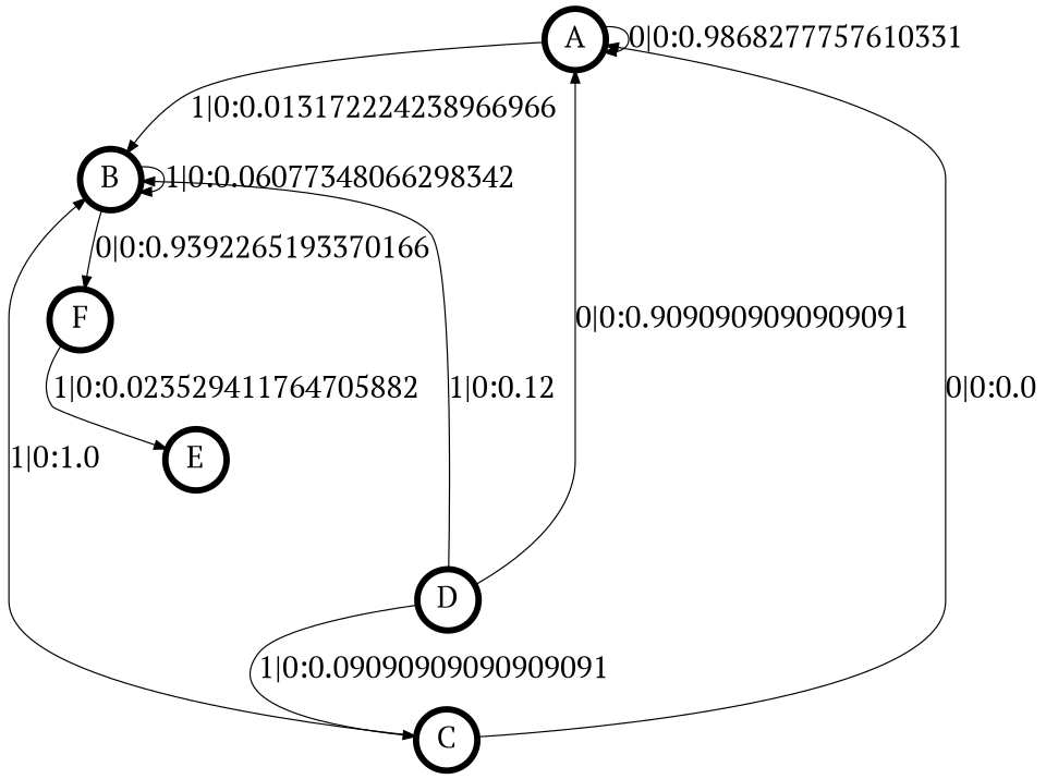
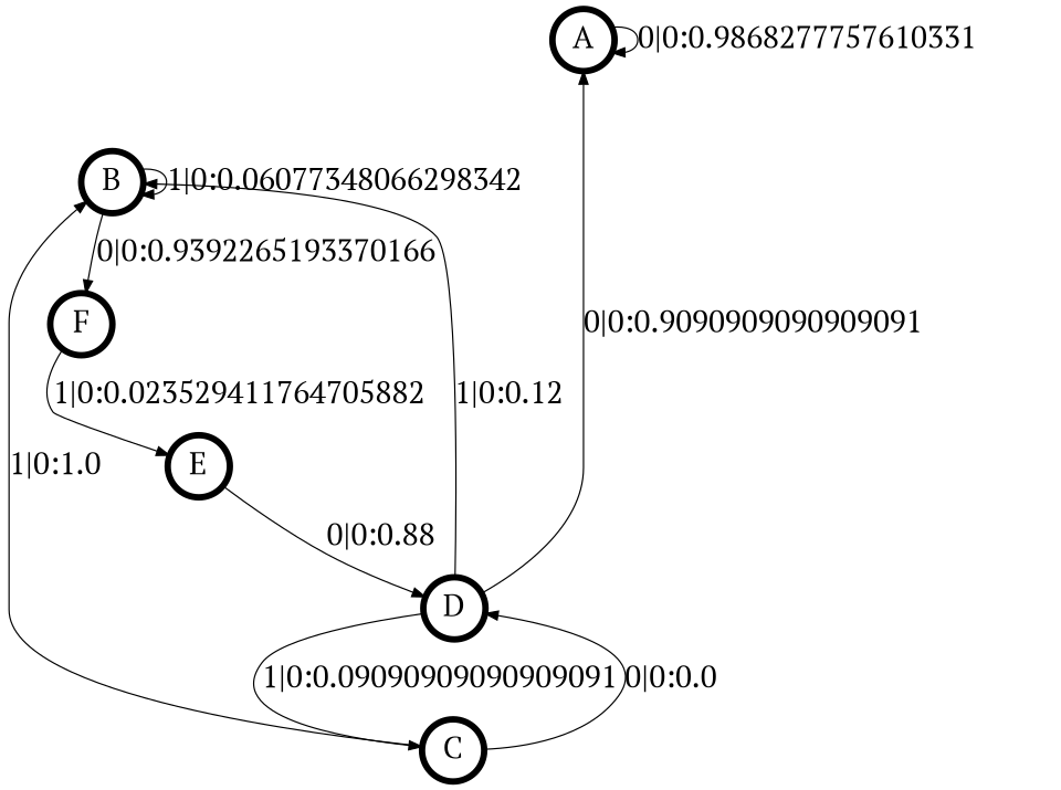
  digraph {
    fontname="PT Serif"
    node [fontname="PT Serif" fontsize=24 penwidth=5 shape=circle]
    edge [fontname="PT Serif" fontsize=24]
    A
    B
    F
    E
    D
    C
    A -> A [label="0|0:0.9868277757610331\l"]
-   A -> B [label="1|0:0.013172224238966966\l"]
    B -> B [label="1|0:0.06077348066298342\l"]
    B -> F [label="0|0:0.9392265193370166\l"]
    F -> E [label="1|0:0.023529411764705882\l"]
+   E -> D [label="0|0:0.88\l"]
    D -> A [label="0|0:0.9090909090909091\l"]
    D -> B [label="1|0:0.12\l"]
    D -> C [label="1|0:0.09090909090909091\l"]
    C -> B [label="1|0:1.0\l"]
-   C -> A [label="0|0:0.0\l"]
+   C -> D [label="0|0:0.0\l"]
  }
